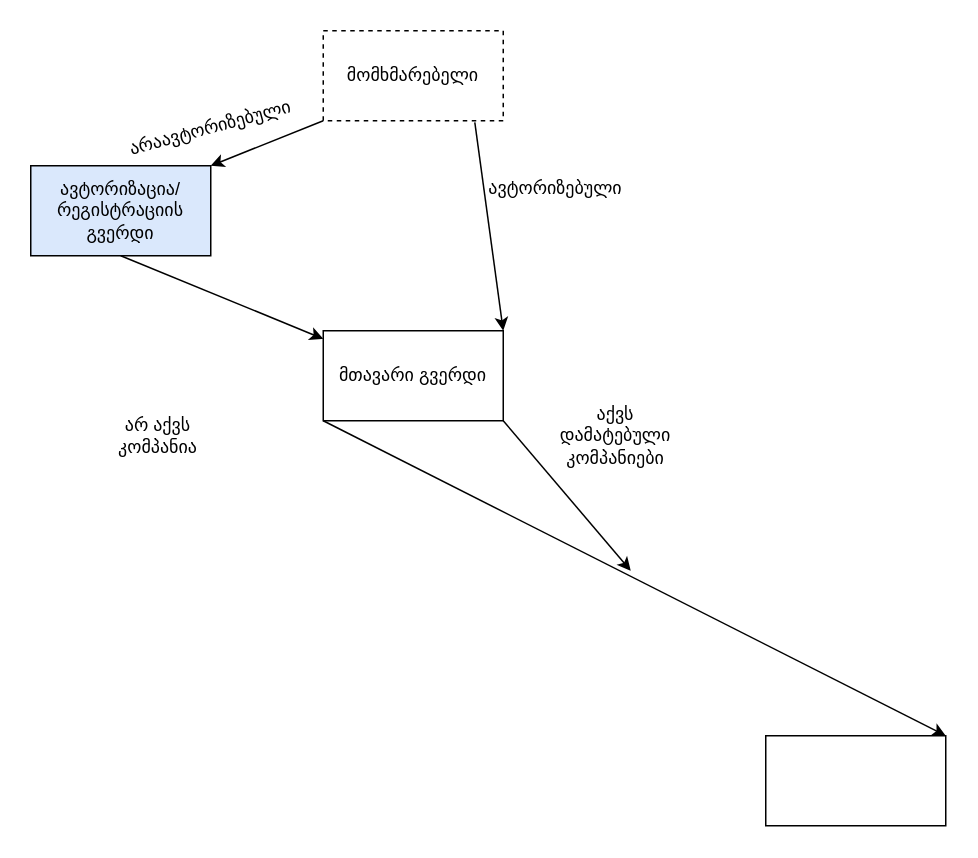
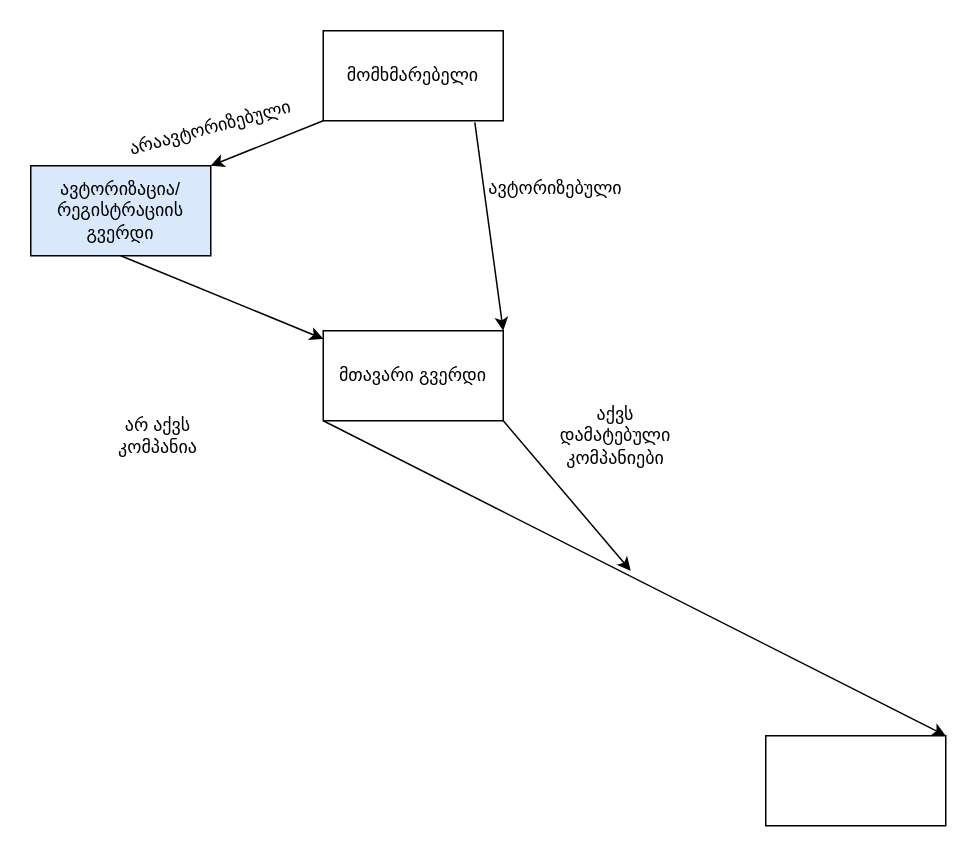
  <mxCell id="0" />
  <mxCell id="1" parent="0" />
- <mxCell id="2" value="მომხმარებელი" style="rounded=0;whiteSpace=wrap;html=1;dashed=1;" parent="1" vertex="1"><mxGeometry x="215" y="20" width="120" height="60" as="geometry" /></mxCell>
+ <mxCell id="2" value="მომხმარებელი" style="rounded=0;whiteSpace=wrap;html=1;" parent="1" vertex="1"><mxGeometry x="215" y="20" width="120" height="60" as="geometry" /></mxCell>
  <mxCell id="3" value="" style="endArrow=classic;html=1;rounded=0;entryX=1;entryY=0;entryDx=0;entryDy=0;exitX=0;exitY=1;exitDx=0;exitDy=0;" parent="1" source="2" target="6" edge="1"><mxGeometry width="50" height="50" relative="1" as="geometry"><mxPoint x="210" y="90" as="sourcePoint" /><mxPoint x="90" y="130" as="targetPoint" /></mxGeometry></mxCell>
  <mxCell id="4" value="ავტორიზებული" style="text;html=1;strokeColor=none;fillColor=none;align=center;verticalAlign=middle;whiteSpace=wrap;rounded=0;" parent="1" vertex="1"><mxGeometry x="340" y="110" width="60" height="30" as="geometry" /></mxCell>
  <mxCell id="5" value="არაავტორიზებული" style="text;html=1;strokeColor=none;fillColor=none;align=center;verticalAlign=middle;whiteSpace=wrap;rounded=0;rotation=-15;" parent="1" vertex="1"><mxGeometry x="110" y="70" width="60" height="30" as="geometry" /></mxCell>
  <mxCell id="6" value="ავტორიზაცია/ რეგისტრაციის გვერდი" style="rounded=0;whiteSpace=wrap;html=1;fillColor=#dae8fc;" parent="1" vertex="1"><mxGeometry x="20" y="110" width="120" height="60" as="geometry" /></mxCell>
  <mxCell id="7" value="" style="endArrow=classic;html=1;rounded=0;exitX=0.842;exitY=1.017;exitDx=0;exitDy=0;exitPerimeter=0;entryX=1;entryY=0;entryDx=0;entryDy=0;" parent="1" source="2" target="9" edge="1"><mxGeometry width="50" height="50" relative="1" as="geometry"><mxPoint x="325" y="80" as="sourcePoint" /><mxPoint x="290" y="210" as="targetPoint" /></mxGeometry></mxCell>
  <mxCell id="8" value="" style="endArrow=classic;html=1;rounded=0;exitX=0.5;exitY=1;exitDx=0;exitDy=0;" parent="1" source="6" target="9" edge="1"><mxGeometry width="50" height="50" relative="1" as="geometry"><mxPoint x="80" y="170" as="sourcePoint" /><mxPoint x="160" y="250" as="targetPoint" /></mxGeometry></mxCell>
  <mxCell id="9" value="მთავარი გვერდი" style="rounded=0;whiteSpace=wrap;html=1;" parent="1" vertex="1"><mxGeometry x="215" y="220" width="120" height="60" as="geometry" /></mxCell>
  <mxCell id="10" value="" style="rounded=0;whiteSpace=wrap;html=1;" parent="1" vertex="1"><mxGeometry x="510" y="490" width="120" height="60" as="geometry" /></mxCell>
  <mxCell id="11" value="" style="endArrow=classic;html=1;rounded=0;exitX=0;exitY=1;exitDx=0;exitDy=0;entryX=1;entryY=0;entryDx=0;entryDy=0;" parent="1" source="9" target="10" edge="1"><mxGeometry width="50" height="50" relative="1" as="geometry"><mxPoint x="208" y="280" as="sourcePoint" /><mxPoint x="343" y="335.385" as="targetPoint" /></mxGeometry></mxCell>
  <mxCell id="12" value="არ აქვს კომპანია" style="text;html=1;strokeColor=none;fillColor=none;align=center;verticalAlign=middle;whiteSpace=wrap;rounded=0;" parent="1" vertex="1"><mxGeometry x="75" y="270" width="60" height="40" as="geometry" /></mxCell>
  <mxCell id="13" value="" style="endArrow=classic;html=1;rounded=0;exitX=1;exitY=1;exitDx=0;exitDy=0;" parent="1" source="9" edge="1"><mxGeometry width="50" height="50" relative="1" as="geometry"><mxPoint x="340" y="280" as="sourcePoint" /><mxPoint x="420" y="380" as="targetPoint" /></mxGeometry></mxCell>
  <mxCell id="14" value="აქვს დამატებული კომპანიები" style="text;html=1;strokeColor=none;fillColor=none;align=center;verticalAlign=middle;whiteSpace=wrap;rounded=0;" parent="1" vertex="1"><mxGeometry x="380" y="270" width="60" height="40" as="geometry" /></mxCell>
